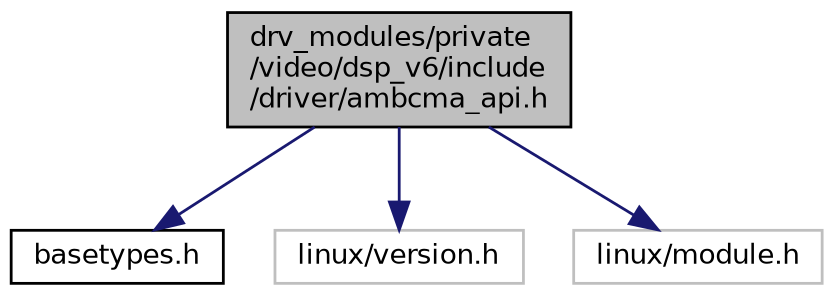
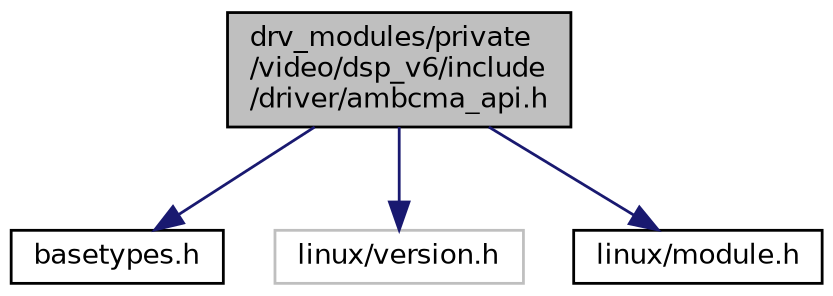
  digraph {
    node [color=black fontname=Helvetica fontsize=10 shape=record]
    edge [color=midnightblue fontname=Helvetica fontsize=10 labelfontname=Helvetica labelfontsize=10 style=solid]
    n1 [fillcolor=grey75 fontcolor=black height=0.2 label="drv_modules/private\l/video/dsp_v6/include\l/driver/ambcma_api.h" style=filled width=0.4]
    n2 [height=0.2 label="basetypes.h" width=0.4]
    n3 [color=grey75 height=0.2 label="linux/version.h" width=0.4]
-   n4 [color=grey75 height=0.2 label="linux/module.h" width=0.4]
+   n4 [height=0.2 label="linux/module.h" width=0.4]
    n1 -> n2
    n1 -> n3
    n1 -> n4
  }
